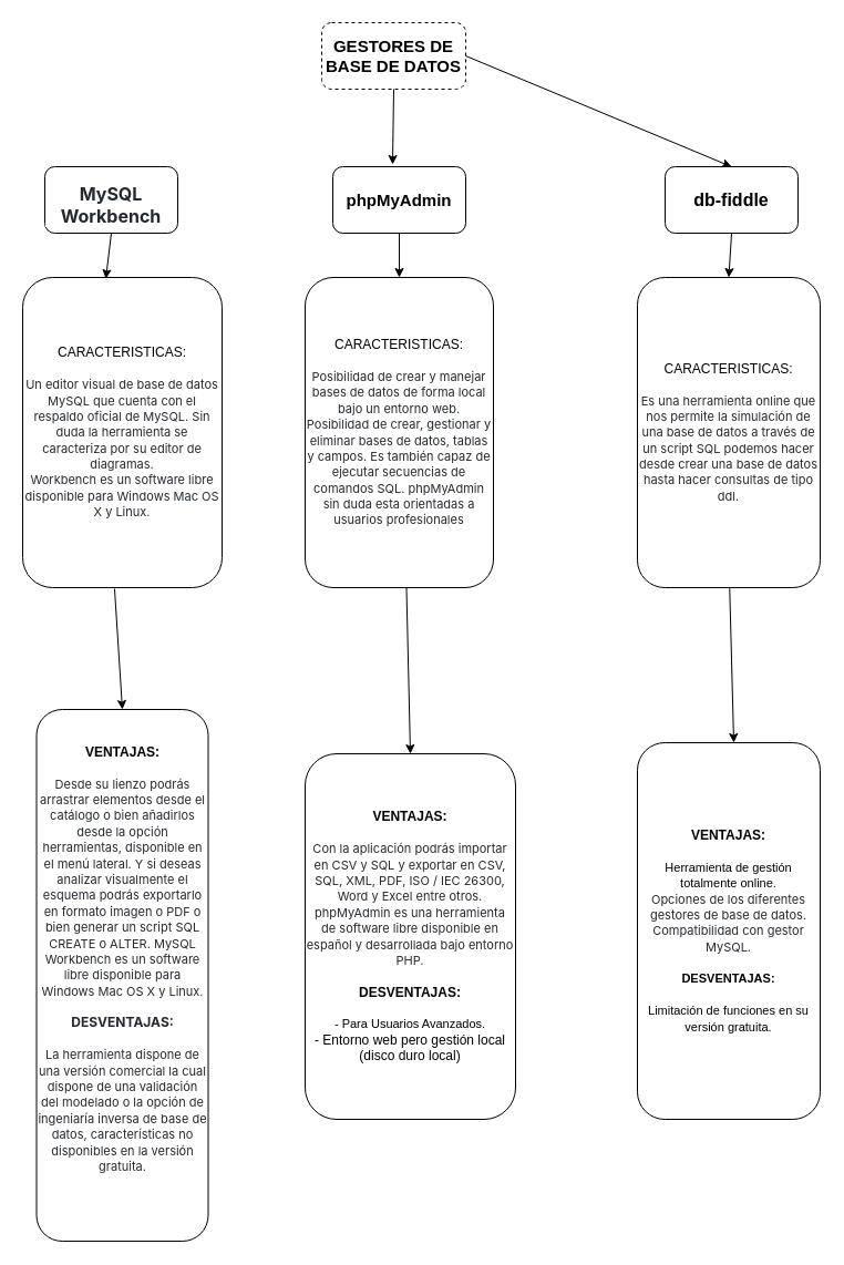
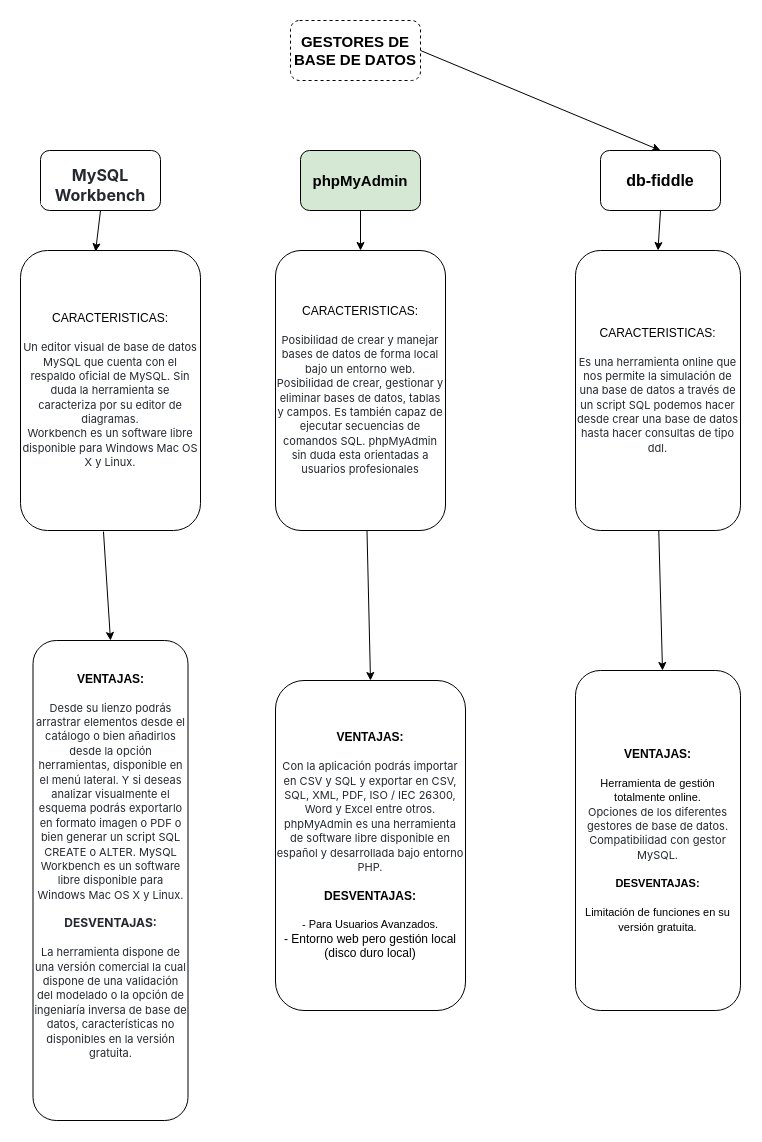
  <mxCell id="0" />
  <mxCell id="1" parent="0" />
  <mxCell id="2" value="&lt;b&gt;&lt;font style=&quot;font-size: 15px;&quot;&gt;GESTORES DE BASE DE DATOS&lt;/font&gt;&lt;/b&gt;" style="rounded=1;whiteSpace=wrap;html=1;dashed=1;" vertex="1" parent="1"><mxGeometry x="290" y="20" width="130" height="60" as="geometry" /></mxCell>
  <mxCell id="3" value="&lt;h3 style=&quot;box-sizing: border-box; margin-top: 24px; margin-bottom: 16px; line-height: 1.25; color: rgb(36, 41, 47); font-family: -apple-system, &amp;quot;system-ui&amp;quot;, &amp;quot;Segoe UI&amp;quot;, Helvetica, Arial, sans-serif, &amp;quot;Apple Color Emoji&amp;quot;, &amp;quot;Segoe UI Emoji&amp;quot;; background-color: rgb(255, 255, 255);&quot; dir=&quot;auto&quot;&gt;&lt;font style=&quot;font-size: 16px;&quot;&gt;MySQL Workbench&lt;/font&gt;&lt;/h3&gt;" style="rounded=1;whiteSpace=wrap;html=1;align=center;" vertex="1" parent="1"><mxGeometry x="40" y="150" width="120" height="60" as="geometry" /></mxCell>
  <mxCell id="4" value="CARACTERISTICAS:&lt;br&gt;&lt;br&gt;&lt;span style=&quot;color: rgb(36, 41, 47); font-family: -apple-system, &amp;quot;system-ui&amp;quot;, &amp;quot;Segoe UI&amp;quot;, Helvetica, Arial, sans-serif, &amp;quot;Apple Color Emoji&amp;quot;, &amp;quot;Segoe UI Emoji&amp;quot;; text-align: start; background-color: rgb(255, 255, 255);&quot;&gt;&lt;font style=&quot;font-size: 11px;&quot;&gt;Un editor visual de base de datos MySQL que cuenta con el respaldo oficial de MySQL. Sin duda la herramienta se caracteriza por su editor de diagramas.&lt;br&gt;&lt;/font&gt;&lt;/span&gt;&lt;span style=&quot;color: rgb(36, 41, 47); font-family: -apple-system, &amp;quot;system-ui&amp;quot;, &amp;quot;Segoe UI&amp;quot;, Helvetica, Arial, sans-serif, &amp;quot;Apple Color Emoji&amp;quot;, &amp;quot;Segoe UI Emoji&amp;quot;; text-align: start; background-color: rgb(255, 255, 255);&quot;&gt;&lt;font style=&quot;font-size: 11px;&quot;&gt;Workbench es un software libre disponible para Windows Mac OS X y Linux.&lt;/font&gt;&lt;/span&gt;&lt;span style=&quot;color: rgb(36, 41, 47); font-family: -apple-system, &amp;quot;system-ui&amp;quot;, &amp;quot;Segoe UI&amp;quot;, Helvetica, Arial, sans-serif, &amp;quot;Apple Color Emoji&amp;quot;, &amp;quot;Segoe UI Emoji&amp;quot;; text-align: start; background-color: rgb(255, 255, 255);&quot;&gt;&lt;font style=&quot;font-size: 11px;&quot;&gt;&lt;br&gt;&lt;/font&gt;&lt;/span&gt;" style="rounded=1;whiteSpace=wrap;html=1;" vertex="1" parent="1"><mxGeometry x="20" y="250" width="180" height="280" as="geometry" /></mxCell>
  <mxCell id="5" value="&lt;b&gt;VENTAJAS:&lt;/b&gt;&lt;br&gt;&lt;br&gt;&lt;span style=&quot;color: rgb(36, 41, 47); font-family: -apple-system, &amp;quot;system-ui&amp;quot;, &amp;quot;Segoe UI&amp;quot;, Helvetica, Arial, sans-serif, &amp;quot;Apple Color Emoji&amp;quot;, &amp;quot;Segoe UI Emoji&amp;quot;; text-align: start; background-color: rgb(255, 255, 255);&quot;&gt;&lt;font style=&quot;font-size: 11px;&quot;&gt;Desde su lienzo podrás arrastrar elementos desde el catálogo o bien añadirlos desde la opción herramientas, disponible en el menú lateral. Y si deseas analizar visualmente el esquema podrás exportarlo en formato imagen o PDF o bien generar un script SQL CREATE o ALTER.&amp;nbsp;&lt;/font&gt;&lt;/span&gt;&lt;span style=&quot;color: rgb(36, 41, 47); font-family: -apple-system, &amp;quot;system-ui&amp;quot;, &amp;quot;Segoe UI&amp;quot;, Helvetica, Arial, sans-serif, &amp;quot;Apple Color Emoji&amp;quot;, &amp;quot;Segoe UI Emoji&amp;quot;; text-align: start; background-color: rgb(255, 255, 255);&quot;&gt;&lt;font style=&quot;&quot;&gt;&lt;span style=&quot;font-size: 11px;&quot;&gt;MySQL Workbench es un software libre disponible para Windows Mac OS X y Linux.&lt;/span&gt;&lt;br&gt;&lt;br&gt;&lt;b style=&quot;&quot;&gt;&lt;font style=&quot;font-size: 12px;&quot;&gt;DESVENTAJAS:&lt;br&gt;&lt;/font&gt;&lt;/b&gt;&lt;br&gt;&lt;/font&gt;&lt;/span&gt;&lt;span style=&quot;color: rgb(36, 41, 47); font-family: -apple-system, &amp;quot;system-ui&amp;quot;, &amp;quot;Segoe UI&amp;quot;, Helvetica, Arial, sans-serif, &amp;quot;Apple Color Emoji&amp;quot;, &amp;quot;Segoe UI Emoji&amp;quot;; text-align: start; background-color: rgb(255, 255, 255);&quot;&gt;&lt;font style=&quot;font-size: 11px;&quot;&gt;La herramienta dispone de una versión comercial la cual dispone de una validación del modelado o la opción de ingeniaría inversa de base de datos, características no disponibles en la versión gratuita.&lt;/font&gt;&lt;/span&gt;&lt;span style=&quot;color: rgb(36, 41, 47); font-family: -apple-system, &amp;quot;system-ui&amp;quot;, &amp;quot;Segoe UI&amp;quot;, Helvetica, Arial, sans-serif, &amp;quot;Apple Color Emoji&amp;quot;, &amp;quot;Segoe UI Emoji&amp;quot;; text-align: start; background-color: rgb(255, 255, 255);&quot;&gt;&lt;font style=&quot;&quot;&gt;&lt;br&gt;&lt;br&gt;&lt;br&gt;&lt;/font&gt;&lt;/span&gt;" style="rounded=1;whiteSpace=wrap;html=1;" vertex="1" parent="1"><mxGeometry x="32.5" y="640" width="155" height="480" as="geometry" /></mxCell>
- <mxCell id="6" value="&lt;b&gt;&lt;font style=&quot;font-size: 15px;&quot;&gt;phpMyAdmin&lt;/font&gt;&lt;/b&gt;" style="rounded=1;whiteSpace=wrap;html=1;" vertex="1" parent="1"><mxGeometry x="300" y="150" width="120" height="60" as="geometry" /></mxCell>
+ <mxCell id="6" value="&lt;b&gt;&lt;font style=&quot;font-size: 15px;&quot;&gt;phpMyAdmin&lt;/font&gt;&lt;/b&gt;" style="rounded=1;whiteSpace=wrap;html=1;fillColor=#d5e8d4;" vertex="1" parent="1"><mxGeometry x="300" y="150" width="120" height="60" as="geometry" /></mxCell>
  <mxCell id="7" value="&lt;span style=&quot;&quot;&gt;CARACTERISTICAS:&lt;br&gt;&lt;/span&gt;&lt;span style=&quot;color: rgb(36, 41, 47); font-family: -apple-system, &amp;quot;system-ui&amp;quot;, &amp;quot;Segoe UI&amp;quot;, Helvetica, Arial, sans-serif, &amp;quot;Apple Color Emoji&amp;quot;, &amp;quot;Segoe UI Emoji&amp;quot;; text-align: start; background-color: rgb(255, 255, 255);&quot;&gt;&lt;font style=&quot;font-size: 11px;&quot;&gt;&lt;br&gt;Posibilidad de crear y manejar bases de datos de forma local bajo un entorno web. Posibilidad de crear, gestionar y eliminar bases de datos, tablas y campos. Es también capaz de ejecutar secuencias de comandos SQL. phpMyAdmin sin duda esta orientadas a usuarios profesionales&lt;/font&gt;&lt;/span&gt;&lt;span style=&quot;&quot;&gt;&lt;br&gt;&lt;/span&gt;" style="rounded=1;whiteSpace=wrap;html=1;" vertex="1" parent="1"><mxGeometry x="275" y="250" width="170" height="280" as="geometry" /></mxCell>
  <mxCell id="8" value="&lt;span style=&quot;&quot;&gt;&lt;b&gt;VENTAJAS:&lt;br&gt;&lt;br&gt;&lt;/b&gt;&lt;/span&gt;&lt;span style=&quot;color: rgb(36, 41, 47); font-family: -apple-system, &amp;quot;system-ui&amp;quot;, &amp;quot;Segoe UI&amp;quot;, Helvetica, Arial, sans-serif, &amp;quot;Apple Color Emoji&amp;quot;, &amp;quot;Segoe UI Emoji&amp;quot;; text-align: start; background-color: rgb(255, 255, 255);&quot;&gt;&lt;font style=&quot;font-size: 11px;&quot;&gt;Con la aplicación podrás importar en CSV y SQL y exportar en CSV, SQL, XML, PDF, ISO / IEC 26300, Word y Excel entre otros. phpMyAdmin es una herramienta de software libre disponible en español y desarrollada bajo entorno PHP.&lt;br&gt;&lt;/font&gt;&lt;/span&gt;&lt;span style=&quot;&quot;&gt;&lt;br&gt;&lt;b&gt;DESVENTAJAS:&lt;/b&gt;&lt;br&gt;&lt;br&gt;&lt;font style=&quot;font-size: 11px;&quot;&gt;- Para Usuarios Avanzados.&lt;br&gt;&lt;/font&gt;- Entorno web pero gestión&amp;nbsp;local (disco duro local)&lt;br&gt;&lt;/span&gt;" style="rounded=1;whiteSpace=wrap;html=1;" vertex="1" parent="1"><mxGeometry x="275" y="680" width="190" height="330" as="geometry" /></mxCell>
  <mxCell id="9" value="&lt;font style=&quot;font-size: 16px;&quot;&gt;&lt;b&gt;db-fiddle&lt;/b&gt;&lt;/font&gt;" style="rounded=1;whiteSpace=wrap;html=1;" vertex="1" parent="1"><mxGeometry x="600" y="150" width="120" height="60" as="geometry" /></mxCell>
  <mxCell id="10" value="&lt;span style=&quot;&quot;&gt;CARACTERISTICAS:&lt;br&gt;&lt;br&gt;&lt;/span&gt;&lt;span style=&quot;color: rgb(36, 41, 47); font-family: -apple-system, &amp;quot;system-ui&amp;quot;, &amp;quot;Segoe UI&amp;quot;, Helvetica, Arial, sans-serif, &amp;quot;Apple Color Emoji&amp;quot;, &amp;quot;Segoe UI Emoji&amp;quot;; text-align: start; background-color: rgb(255, 255, 255);&quot;&gt;&lt;font style=&quot;font-size: 11px;&quot;&gt;Es una herramienta online que nos permite la simulación de una base de datos a través de un script SQL podemos hacer desde crear una base de datos hasta hacer consultas de tipo ddl.&lt;/font&gt;&lt;/span&gt;&lt;span style=&quot;&quot;&gt;&lt;br&gt;&lt;/span&gt;" style="rounded=1;whiteSpace=wrap;html=1;" vertex="1" parent="1"><mxGeometry x="575" y="250" width="165" height="280" as="geometry" /></mxCell>
  <mxCell id="11" value="&lt;b style=&quot;&quot;&gt;&lt;font style=&quot;font-size: 12px;&quot;&gt;VENTAJAS:&lt;/font&gt;&lt;/b&gt;&lt;br&gt;&lt;br&gt;&lt;font style=&quot;font-size: 11px;&quot;&gt;&lt;font style=&quot;font-size: 11px;&quot;&gt;Herramienta de gestión totalmente online.&lt;br&gt;&lt;/font&gt;&lt;span style=&quot;color: rgb(36, 41, 47); font-family: -apple-system, &amp;quot;system-ui&amp;quot;, &amp;quot;Segoe UI&amp;quot;, Helvetica, Arial, sans-serif, &amp;quot;Apple Color Emoji&amp;quot;, &amp;quot;Segoe UI Emoji&amp;quot;; text-align: start; background-color: rgb(255, 255, 255);&quot;&gt;&lt;font style=&quot;font-size: 11px;&quot;&gt;Opciones de los diferentes gestores de base de datos.&lt;br&gt;Compatibilidad con gestor MySQL.&lt;br&gt;&lt;/font&gt;&lt;/span&gt;&lt;/font&gt;&lt;br&gt;&lt;b style=&quot;font-size: 11px;&quot;&gt;DESVENTAJAS:&lt;/b&gt;&lt;br&gt;&lt;br&gt;&lt;span style=&quot;font-size: 11px;&quot;&gt;Limitación&amp;nbsp;de funciones en su versión gratuita.&lt;/span&gt;&lt;br&gt;" style="rounded=1;whiteSpace=wrap;html=1;" vertex="1" parent="1"><mxGeometry x="575" y="670" width="165" height="340" as="geometry" /></mxCell>
- <mxCell id="12" value="" style="endArrow=classic;html=1;rounded=0;fontSize=11;exitX=0.5;exitY=1;exitDx=0;exitDy=0;entryX=0.45;entryY=-0.033;entryDx=0;entryDy=0;entryPerimeter=0;" edge="1" parent="1" source="2" target="6"><mxGeometry width="50" height="50" relative="1" as="geometry"><mxPoint x="420" y="310" as="sourcePoint" /><mxPoint x="355" y="140" as="targetPoint" /></mxGeometry></mxCell>
  <mxCell id="13" value="" style="endArrow=classic;html=1;rounded=0;fontSize=11;entryX=0.5;entryY=0;entryDx=0;entryDy=0;exitX=1;exitY=0.5;exitDx=0;exitDy=0;" edge="1" parent="1" source="2" target="9"><mxGeometry width="50" height="50" relative="1" as="geometry"><mxPoint x="480" y="120" as="sourcePoint" /><mxPoint x="530" y="70" as="targetPoint" /></mxGeometry></mxCell>
  <mxCell id="14" value="" style="endArrow=classic;html=1;rounded=0;fontSize=11;exitX=0.5;exitY=1;exitDx=0;exitDy=0;entryX=0.417;entryY=0.004;entryDx=0;entryDy=0;entryPerimeter=0;" edge="1" parent="1" source="3" target="4"><mxGeometry width="50" height="50" relative="1" as="geometry"><mxPoint x="300" y="60" as="sourcePoint" /><mxPoint x="110" y="160" as="targetPoint" /></mxGeometry></mxCell>
  <mxCell id="15" value="" style="endArrow=classic;html=1;rounded=0;fontSize=11;exitX=0.5;exitY=1;exitDx=0;exitDy=0;entryX=0.5;entryY=0;entryDx=0;entryDy=0;" edge="1" parent="1" source="6" target="7"><mxGeometry width="50" height="50" relative="1" as="geometry"><mxPoint x="110" y="220" as="sourcePoint" /><mxPoint x="105.06" y="261.12" as="targetPoint" /></mxGeometry></mxCell>
  <mxCell id="16" value="" style="endArrow=classic;html=1;rounded=0;fontSize=11;exitX=0.5;exitY=1;exitDx=0;exitDy=0;entryX=0.5;entryY=0;entryDx=0;entryDy=0;" edge="1" parent="1" source="9" target="10"><mxGeometry width="50" height="50" relative="1" as="geometry"><mxPoint x="370" y="220" as="sourcePoint" /><mxPoint x="370" y="260" as="targetPoint" /></mxGeometry></mxCell>
  <mxCell id="17" value="" style="endArrow=classic;html=1;rounded=0;fontSize=11;exitX=0.461;exitY=1.004;exitDx=0;exitDy=0;exitPerimeter=0;entryX=0.5;entryY=0;entryDx=0;entryDy=0;" edge="1" parent="1" source="4" target="5"><mxGeometry width="50" height="50" relative="1" as="geometry"><mxPoint x="110" y="220" as="sourcePoint" /><mxPoint x="260" y="570" as="targetPoint" /></mxGeometry></mxCell>
  <mxCell id="18" value="" style="endArrow=classic;html=1;rounded=0;fontSize=11;exitX=0.461;exitY=1.004;exitDx=0;exitDy=0;exitPerimeter=0;entryX=0.5;entryY=0;entryDx=0;entryDy=0;" edge="1" parent="1" target="8"><mxGeometry width="50" height="50" relative="1" as="geometry"><mxPoint x="366.49" y="530" as="sourcePoint" /><mxPoint x="373.51" y="638.88" as="targetPoint" /></mxGeometry></mxCell>
  <mxCell id="19" value="" style="endArrow=classic;html=1;rounded=0;fontSize=11;exitX=0.461;exitY=1.004;exitDx=0;exitDy=0;exitPerimeter=0;" edge="1" parent="1"><mxGeometry width="50" height="50" relative="1" as="geometry"><mxPoint x="658.25" y="530" as="sourcePoint" /><mxPoint x="662" y="670" as="targetPoint" /></mxGeometry></mxCell>
